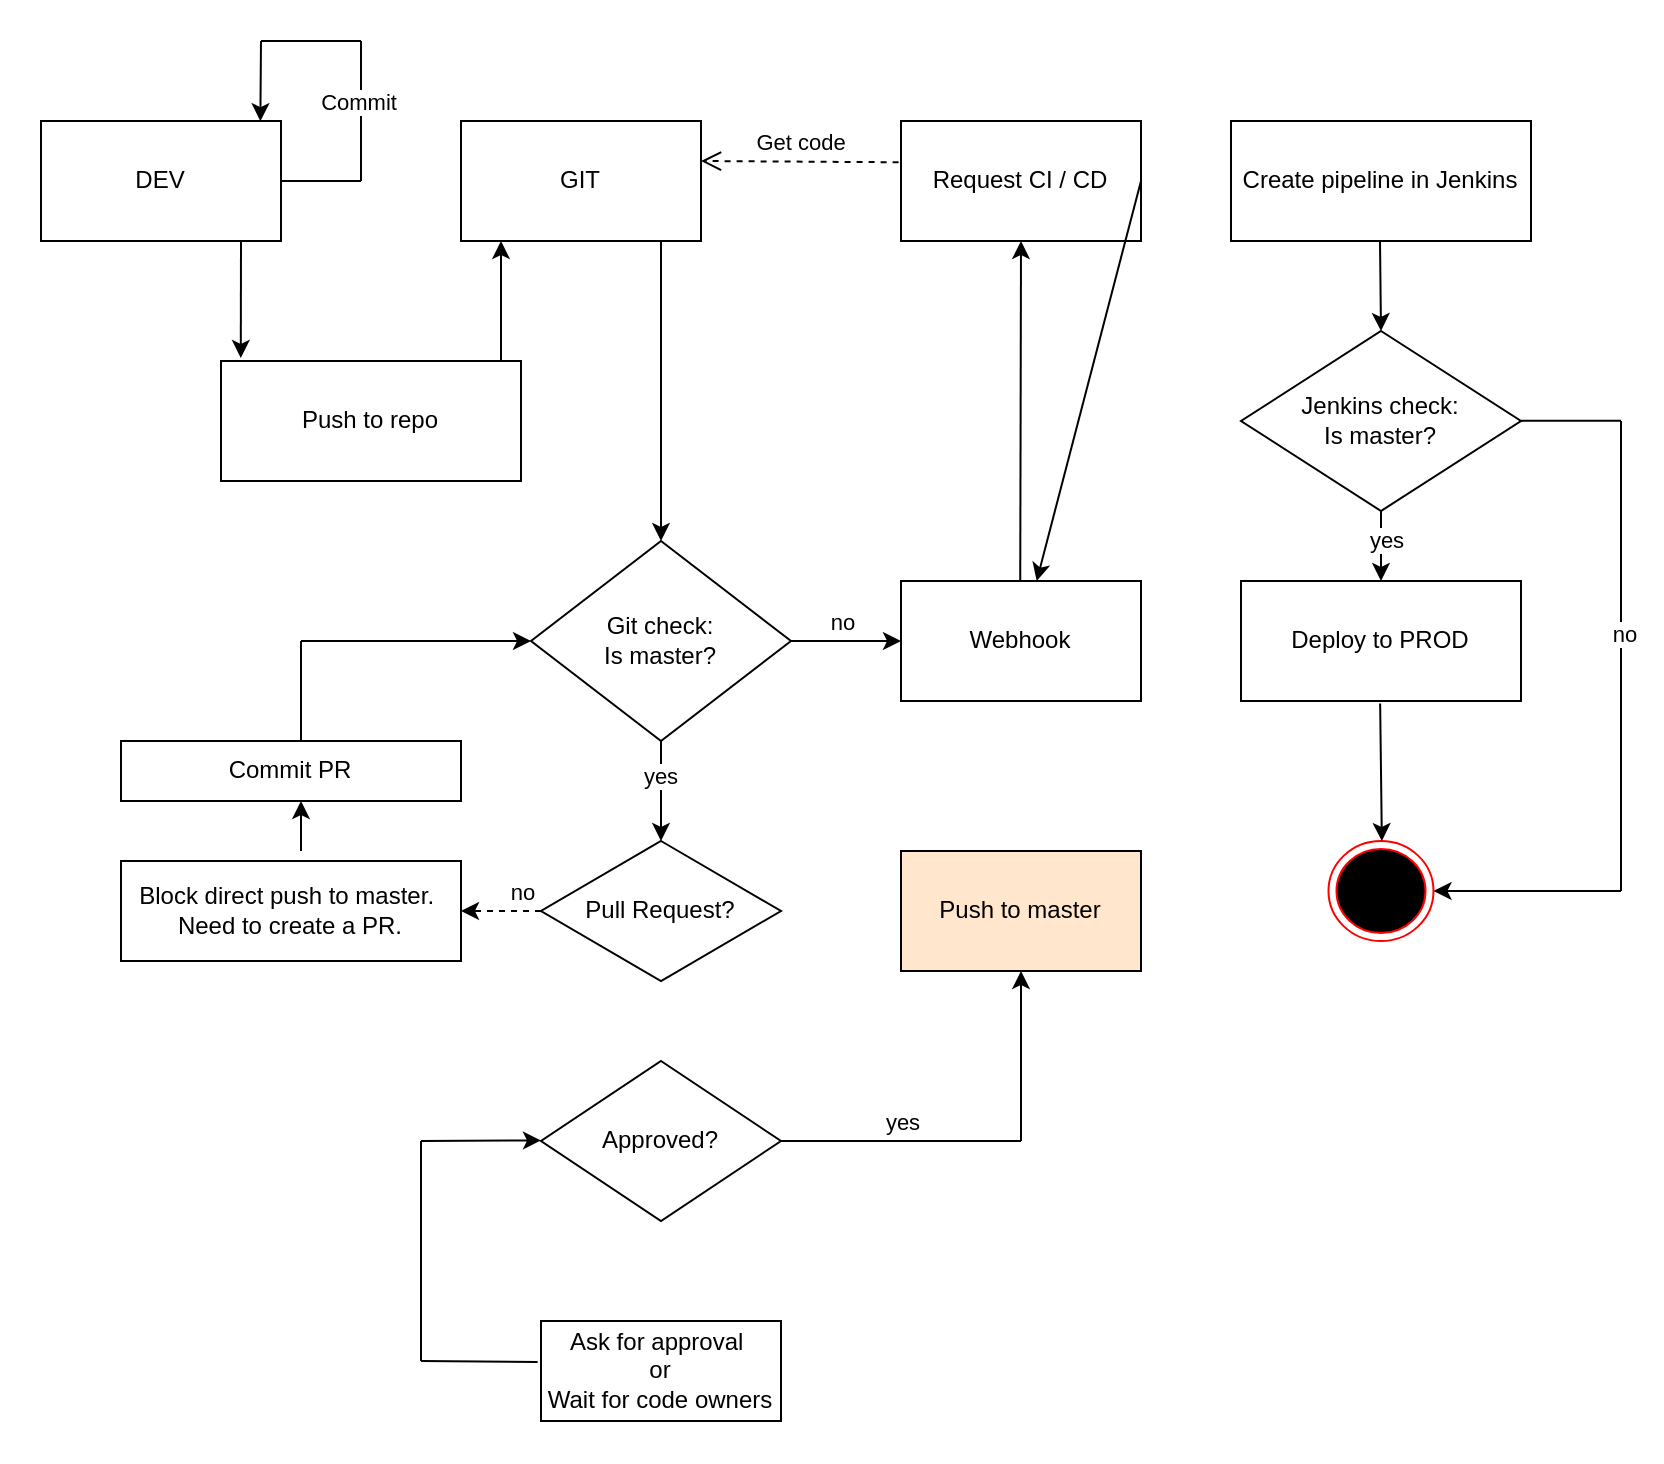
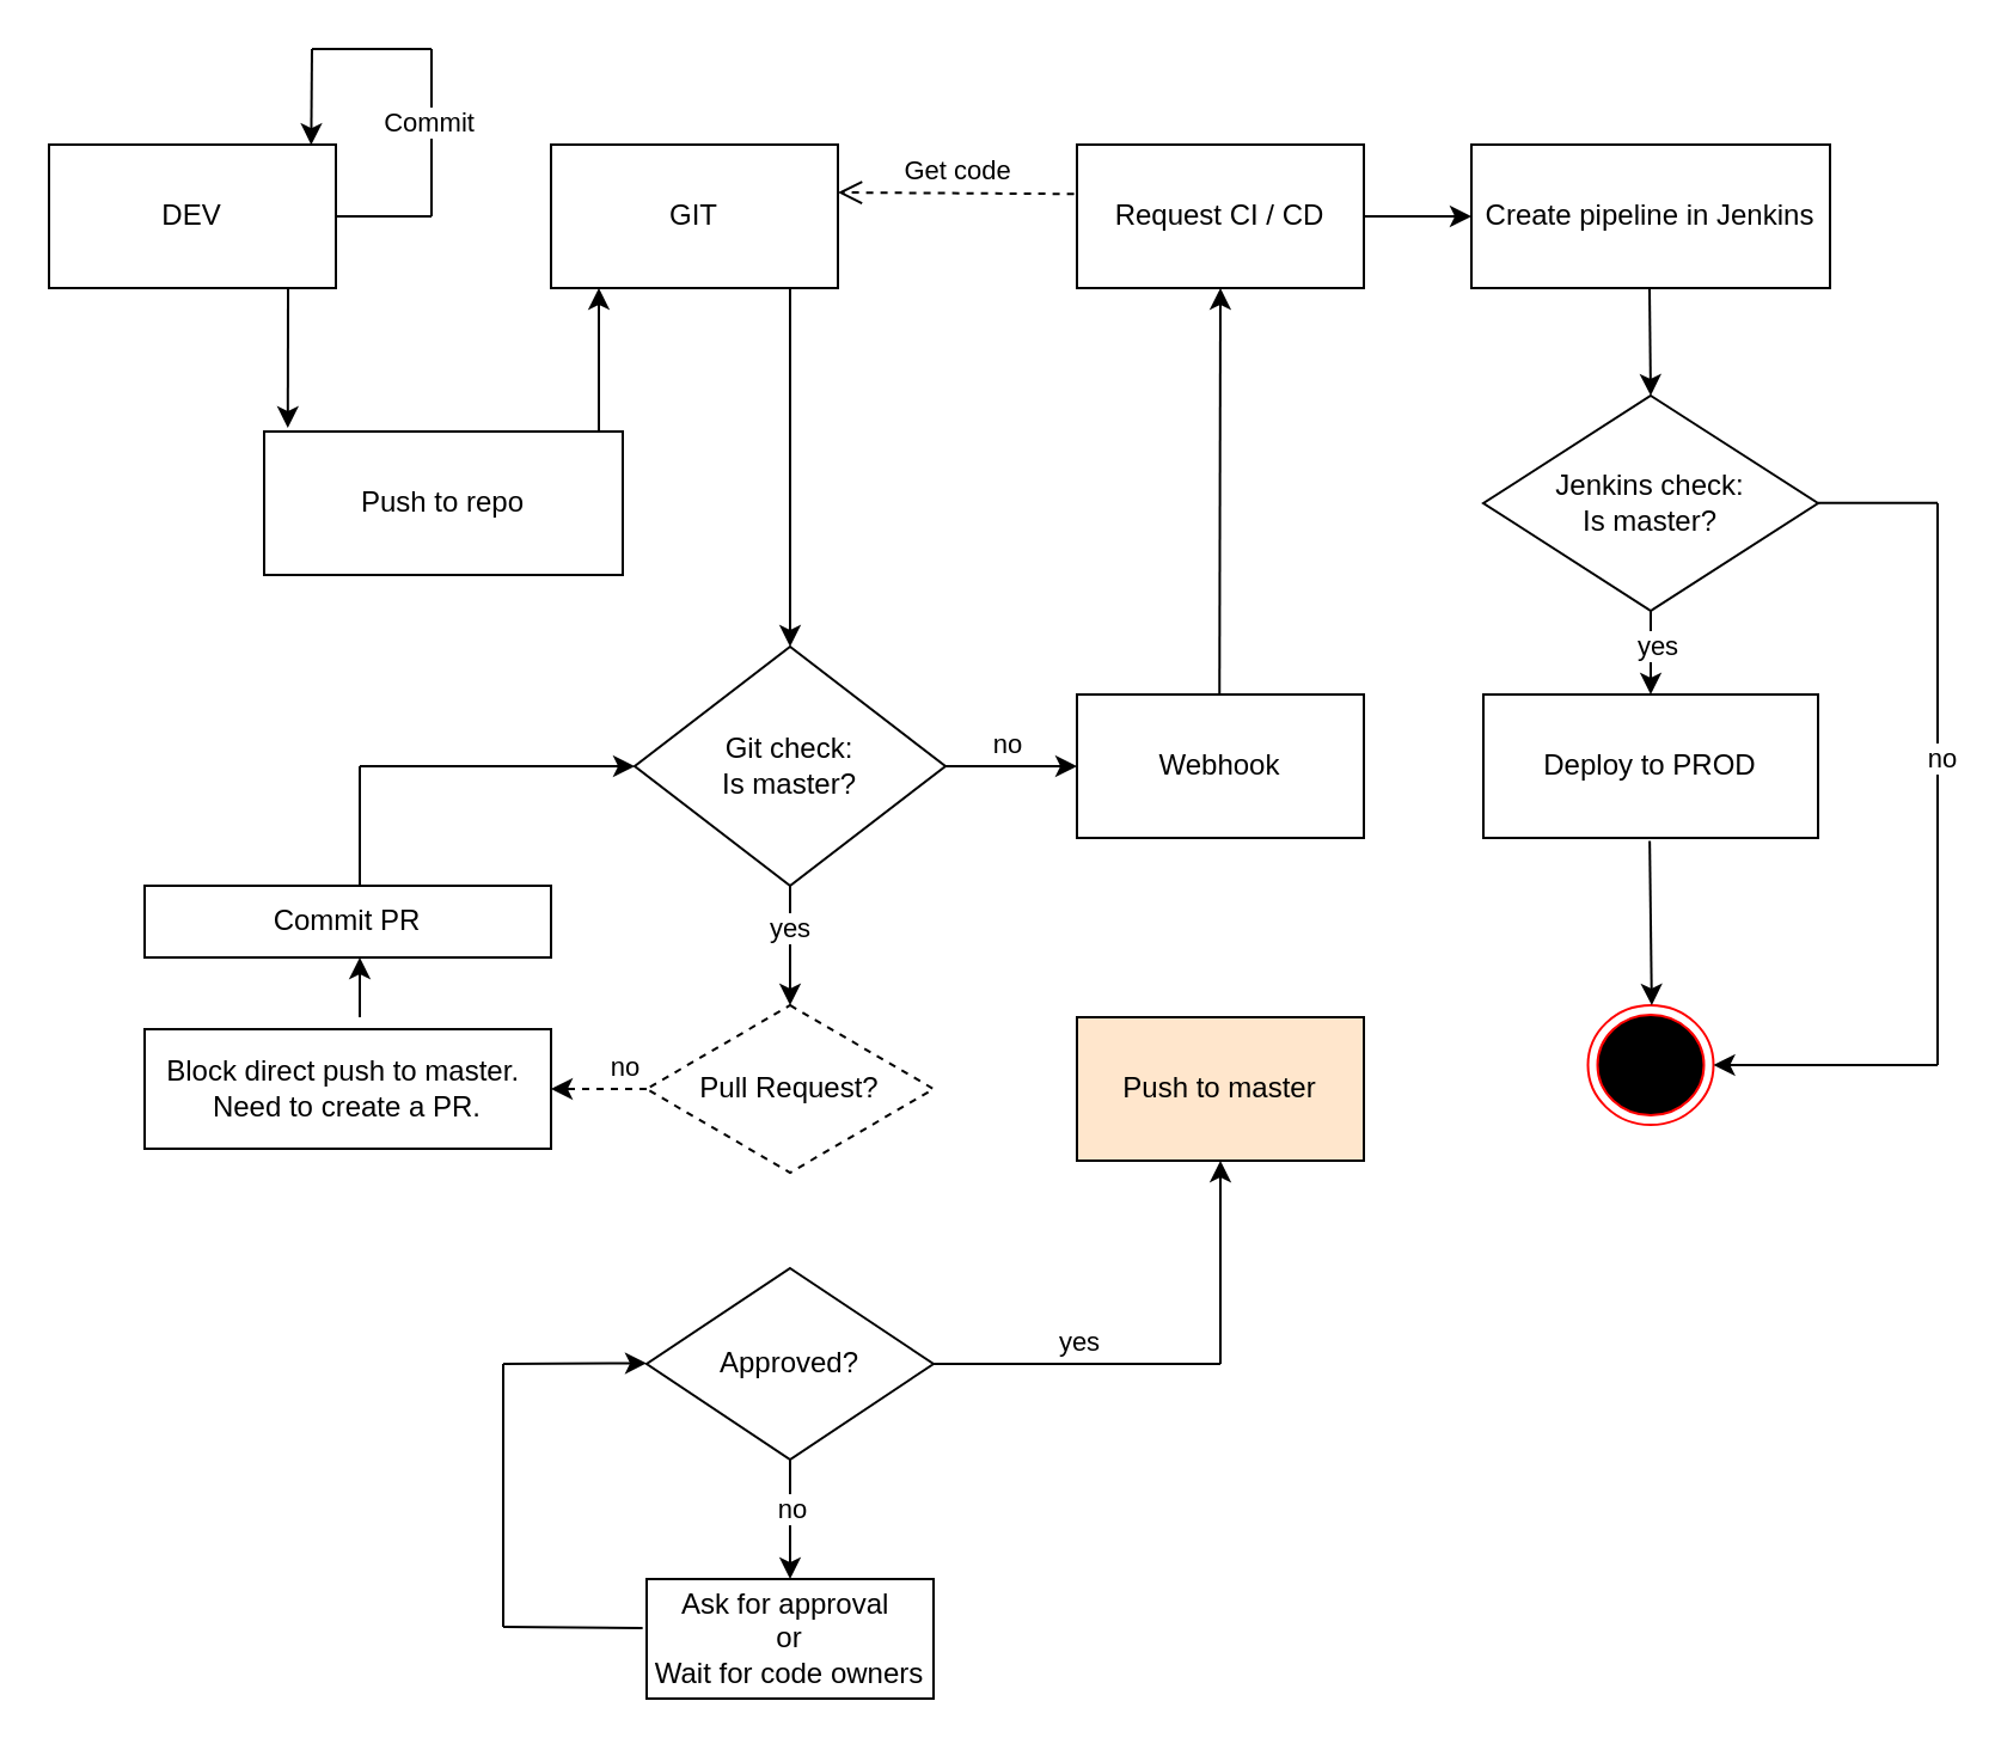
  <mxCell id="0" />
  <mxCell id="1" parent="0" />
  <mxCell id="2" value="Deploy to PROD" style="rounded=0;whiteSpace=wrap;html=1;" parent="1" vertex="1"><mxGeometry x="620" y="290" width="140" height="60" as="geometry" /></mxCell>
  <mxCell id="3" value="DEV" style="rounded=0;whiteSpace=wrap;html=1;" parent="1" vertex="1"><mxGeometry x="20" y="60" width="120" height="60" as="geometry" /></mxCell>
  <mxCell id="4" value="GIT" style="rounded=0;whiteSpace=wrap;html=1;" parent="1" vertex="1"><mxGeometry x="230" y="60" width="120" height="60" as="geometry" /></mxCell>
  <mxCell id="5" value="Request CI / CD" style="rounded=0;whiteSpace=wrap;html=1;" parent="1" vertex="1"><mxGeometry x="450" y="60" width="120" height="60" as="geometry" /></mxCell>
  <mxCell id="6" value="Jenkins check:&lt;br&gt;Is master?" style="rhombus;whiteSpace=wrap;html=1;" parent="1" vertex="1"><mxGeometry x="620" y="165" width="140" height="90" as="geometry" /></mxCell>
  <mxCell id="7" value="Webhook" style="rounded=0;whiteSpace=wrap;html=1;" parent="1" vertex="1"><mxGeometry x="450" y="290" width="120" height="60" as="geometry" /></mxCell>
  <mxCell id="8" value="Push to repo" style="rounded=0;whiteSpace=wrap;html=1;" parent="1" vertex="1"><mxGeometry x="110" y="180" width="150" height="60" as="geometry" /></mxCell>
  <mxCell id="9" value="Git check:&lt;br&gt;Is master?" style="rhombus;whiteSpace=wrap;html=1;" parent="1" vertex="1"><mxGeometry x="265" y="270" width="130" height="100" as="geometry" /></mxCell>
  <mxCell id="10" value="" style="edgeStyle=orthogonalEdgeStyle;rounded=0;orthogonalLoop=1;jettySize=auto;html=1;" parent="1" edge="1"><mxGeometry relative="1" as="geometry"><mxPoint x="150" y="425" as="sourcePoint" /><mxPoint x="150" y="400" as="targetPoint" /></mxGeometry></mxCell>
  <mxCell id="11" value="Block direct push to master.&amp;nbsp;&lt;br&gt;Need to create a PR." style="rounded=0;whiteSpace=wrap;html=1;" parent="1" vertex="1"><mxGeometry x="60" y="430" width="170" height="50" as="geometry" /></mxCell>
- <mxCell id="12" value="Pull Request?" style="rhombus;whiteSpace=wrap;html=1;" parent="1" vertex="1"><mxGeometry x="270" y="420" width="120" height="70" as="geometry" /></mxCell>
+ <mxCell id="12" value="Pull Request?" style="rhombus;whiteSpace=wrap;html=1;dashed=1;" parent="1" vertex="1"><mxGeometry x="270" y="420" width="120" height="70" as="geometry" /></mxCell>
  <mxCell id="13" value="Commit PR" style="rounded=0;whiteSpace=wrap;html=1;" parent="1" vertex="1"><mxGeometry x="60" y="370" width="170" height="30" as="geometry" /></mxCell>
  <mxCell id="14" value="Create pipeline in Jenkins" style="rounded=0;whiteSpace=wrap;html=1;" parent="1" vertex="1"><mxGeometry x="615" y="60" width="150" height="60" as="geometry" /></mxCell>
  <mxCell id="15" value="Approved?" style="rhombus;whiteSpace=wrap;html=1;" parent="1" vertex="1"><mxGeometry x="270" y="530" width="120" height="80" as="geometry" /></mxCell>
  <mxCell id="16" value="Ask for approval&amp;nbsp;&lt;br&gt;or&lt;br&gt;Wait for code owners" style="rounded=0;whiteSpace=wrap;html=1;" parent="1" vertex="1"><mxGeometry x="270" y="660" width="120" height="50" as="geometry" /></mxCell>
  <mxCell id="17" value="" style="endArrow=classic;html=1;rounded=0;entryX=0.5;entryY=0;entryDx=0;entryDy=0;" parent="1" target="9" edge="1"><mxGeometry width="50" height="50" relative="1" as="geometry"><mxPoint x="330" y="120" as="sourcePoint" /><mxPoint x="390" y="150" as="targetPoint" /></mxGeometry></mxCell>
  <mxCell id="18" value="" style="endArrow=classic;html=1;rounded=0;entryX=0.066;entryY=-0.025;entryDx=0;entryDy=0;entryPerimeter=0;" parent="1" target="8" edge="1"><mxGeometry width="50" height="50" relative="1" as="geometry"><mxPoint x="120" y="120" as="sourcePoint" /><mxPoint x="430" y="150" as="targetPoint" /></mxGeometry></mxCell>
  <mxCell id="19" value="" style="endArrow=classic;html=1;rounded=0;" parent="1" edge="1"><mxGeometry width="50" height="50" relative="1" as="geometry"><mxPoint x="250" y="180" as="sourcePoint" /><mxPoint x="250" y="120" as="targetPoint" /></mxGeometry></mxCell>
  <mxCell id="20" value="" style="endArrow=classic;html=1;rounded=0;entryX=0.5;entryY=1;entryDx=0;entryDy=0;exitX=0.364;exitY=0;exitDx=0;exitDy=0;exitPerimeter=0;" parent="1" target="5" edge="1"><mxGeometry width="50" height="50" relative="1" as="geometry"><mxPoint x="509.62" y="290" as="sourcePoint" /><mxPoint x="509.58" y="150" as="targetPoint" /></mxGeometry></mxCell>
  <mxCell id="21" value="Get code" style="html=1;verticalAlign=bottom;endArrow=open;dashed=1;endSize=8;curved=0;rounded=0;exitX=-0.01;exitY=0.344;exitDx=0;exitDy=0;exitPerimeter=0;" parent="1" source="5" edge="1"><mxGeometry relative="1" as="geometry"><mxPoint x="435" y="80" as="sourcePoint" /><mxPoint x="350" y="80" as="targetPoint" /></mxGeometry></mxCell>
  <mxCell id="22" value="" style="endArrow=classic;html=1;rounded=0;entryX=0.5;entryY=0;entryDx=0;entryDy=0;exitX=0.5;exitY=1;exitDx=0;exitDy=0;" parent="1" target="12" edge="1"><mxGeometry width="50" height="50" relative="1" as="geometry"><mxPoint x="330" y="370" as="sourcePoint" /><mxPoint x="355" y="350" as="targetPoint" /></mxGeometry></mxCell>
  <mxCell id="23" value="yes" style="edgeLabel;html=1;align=center;verticalAlign=middle;resizable=0;points=[];" parent="22" vertex="1" connectable="0"><mxGeometry x="-0.307" y="-1" relative="1" as="geometry"><mxPoint as="offset" /></mxGeometry></mxCell>
  <mxCell id="24" value="" style="endArrow=classic;html=1;rounded=0;exitX=0;exitY=0.5;exitDx=0;exitDy=0;entryX=1;entryY=0.5;entryDx=0;entryDy=0;dashed=1;" parent="1" source="12" target="11" edge="1"><mxGeometry width="50" height="50" relative="1" as="geometry"><mxPoint x="250" y="450" as="sourcePoint" /><mxPoint x="300" y="400" as="targetPoint" /></mxGeometry></mxCell>
  <mxCell id="25" value="no" style="edgeLabel;html=1;align=center;verticalAlign=middle;resizable=0;points=[];" parent="24" vertex="1" connectable="0"><mxGeometry x="-0.45" y="1" relative="1" as="geometry"><mxPoint x="1" y="-11" as="offset" /></mxGeometry></mxCell>
  <mxCell id="26" value="" style="endArrow=classic;html=1;rounded=0;entryX=0;entryY=0.5;entryDx=0;entryDy=0;" parent="1" edge="1"><mxGeometry width="50" height="50" relative="1" as="geometry"><mxPoint x="150" y="320" as="sourcePoint" /><mxPoint x="265" y="320" as="targetPoint" /></mxGeometry></mxCell>
  <mxCell id="27" value="" style="endArrow=none;html=1;rounded=0;" parent="1" edge="1"><mxGeometry width="50" height="50" relative="1" as="geometry"><mxPoint x="150" y="370" as="sourcePoint" /><mxPoint x="150" y="320" as="targetPoint" /></mxGeometry></mxCell>
+ <mxCell id="28" value="" style="endArrow=classic;html=1;rounded=0;exitX=0.5;exitY=1;exitDx=0;exitDy=0;entryX=0.5;entryY=0;entryDx=0;entryDy=0;" parent="1" source="15" target="16" edge="1"><mxGeometry width="50" height="50" relative="1" as="geometry"><mxPoint x="320" y="690" as="sourcePoint" /><mxPoint x="370" y="640" as="targetPoint" /></mxGeometry></mxCell>
+ <mxCell id="29" value="no" style="edgeLabel;html=1;align=center;verticalAlign=middle;resizable=0;points=[];" parent="28" vertex="1" connectable="0"><mxGeometry x="-0.331" y="3" relative="1" as="geometry"><mxPoint x="-3" y="3" as="offset" /></mxGeometry></mxCell>
  <mxCell id="30" value="" style="endArrow=classic;html=1;rounded=0;" parent="1" edge="1"><mxGeometry width="50" height="50" relative="1" as="geometry"><mxPoint x="210" y="570" as="sourcePoint" /><mxPoint x="270" y="569.71" as="targetPoint" /></mxGeometry></mxCell>
  <mxCell id="31" value="" style="endArrow=none;html=1;rounded=0;" parent="1" edge="1"><mxGeometry width="50" height="50" relative="1" as="geometry"><mxPoint x="210" y="680" as="sourcePoint" /><mxPoint x="210" y="570" as="targetPoint" /></mxGeometry></mxCell>
  <mxCell id="32" value="" style="endArrow=none;html=1;rounded=0;entryX=-0.014;entryY=0.409;entryDx=0;entryDy=0;entryPerimeter=0;" parent="1" target="16" edge="1"><mxGeometry width="50" height="50" relative="1" as="geometry"><mxPoint x="210" y="680" as="sourcePoint" /><mxPoint x="260" y="680" as="targetPoint" /></mxGeometry></mxCell>
  <mxCell id="33" value="" style="endArrow=classic;html=1;rounded=0;entryX=0;entryY=0.5;entryDx=0;entryDy=0;exitX=1;exitY=0.5;exitDx=0;exitDy=0;" parent="1" source="9" target="7" edge="1"><mxGeometry width="50" height="50" relative="1" as="geometry"><mxPoint x="360" y="290" as="sourcePoint" /><mxPoint x="410" y="240" as="targetPoint" /></mxGeometry></mxCell>
  <mxCell id="34" value="no" style="edgeLabel;html=1;align=center;verticalAlign=middle;resizable=0;points=[];" parent="33" vertex="1" connectable="0"><mxGeometry x="-0.179" y="3" relative="1" as="geometry"><mxPoint x="2" y="-7" as="offset" /></mxGeometry></mxCell>
  <mxCell id="35" value="" style="endArrow=none;html=1;rounded=0;exitX=1;exitY=0.5;exitDx=0;exitDy=0;" parent="1" source="15" edge="1"><mxGeometry width="50" height="50" relative="1" as="geometry"><mxPoint x="390" y="570" as="sourcePoint" /><mxPoint x="510" y="570" as="targetPoint" /></mxGeometry></mxCell>
  <mxCell id="36" value="yes" style="edgeLabel;html=1;align=center;verticalAlign=middle;resizable=0;points=[];" parent="35" vertex="1" connectable="0"><mxGeometry x="0.055" y="-1" relative="1" as="geometry"><mxPoint x="-3" y="-11" as="offset" /></mxGeometry></mxCell>
- <mxCell id="37" value="" style="endArrow=classic;html=1;rounded=0;exitX=1;exitY=0.5;exitDx=0;exitDy=0;" parent="1" source="5" target="7" edge="1"><mxGeometry width="50" height="50" relative="1" as="geometry"><mxPoint x="570" y="80" as="sourcePoint" /><mxPoint x="610" y="80" as="targetPoint" /></mxGeometry></mxCell>
+ <mxCell id="37" value="" style="endArrow=classic;html=1;rounded=0;entryX=0;entryY=0.5;entryDx=0;entryDy=0;exitX=1;exitY=0.5;exitDx=0;exitDy=0;" parent="1" source="5" target="14" edge="1"><mxGeometry width="50" height="50" relative="1" as="geometry"><mxPoint x="570" y="80" as="sourcePoint" /><mxPoint x="610" y="80" as="targetPoint" /></mxGeometry></mxCell>
  <mxCell id="38" value="" style="endArrow=classic;html=1;rounded=0;entryX=0.5;entryY=0;entryDx=0;entryDy=0;" parent="1" target="6" edge="1"><mxGeometry width="50" height="50" relative="1" as="geometry"><mxPoint x="689.5" y="120" as="sourcePoint" /><mxPoint x="690" y="160" as="targetPoint" /></mxGeometry></mxCell>
  <mxCell id="39" value="" style="ellipse;html=1;shape=endState;fillColor=#000000;strokeColor=#ff0000;" parent="1" vertex="1"><mxGeometry x="663.75" y="420" width="52.5" height="50" as="geometry" /></mxCell>
  <mxCell id="40" value="" style="endArrow=none;html=1;rounded=0;" parent="1" edge="1"><mxGeometry width="50" height="50" relative="1" as="geometry"><mxPoint x="810" y="209.86" as="sourcePoint" /><mxPoint x="770" y="209.86" as="targetPoint" /><Array as="points"><mxPoint x="760" y="209.86" /></Array></mxGeometry></mxCell>
  <mxCell id="41" value="" style="endArrow=none;html=1;rounded=0;" parent="1" edge="1"><mxGeometry width="50" height="50" relative="1" as="geometry"><mxPoint x="810" y="445" as="sourcePoint" /><mxPoint x="810" y="210" as="targetPoint" /></mxGeometry></mxCell>
  <mxCell id="42" value="no" style="edgeLabel;html=1;align=center;verticalAlign=middle;resizable=0;points=[];" parent="41" vertex="1" connectable="0"><mxGeometry x="0.094" relative="1" as="geometry"><mxPoint x="1" as="offset" /></mxGeometry></mxCell>
  <mxCell id="43" value="" style="endArrow=classic;html=1;rounded=0;entryX=0.5;entryY=0;entryDx=0;entryDy=0;exitX=0.467;exitY=1.02;exitDx=0;exitDy=0;exitPerimeter=0;" parent="1" edge="1"><mxGeometry width="50" height="50" relative="1" as="geometry"><mxPoint x="689.57" y="351.2" as="sourcePoint" /><mxPoint x="690.44" y="420" as="targetPoint" /></mxGeometry></mxCell>
  <mxCell id="44" value="" style="endArrow=classic;html=1;rounded=0;entryX=1;entryY=0.5;entryDx=0;entryDy=0;" parent="1" target="39" edge="1"><mxGeometry width="50" height="50" relative="1" as="geometry"><mxPoint x="810" y="445" as="sourcePoint" /><mxPoint x="720" y="445" as="targetPoint" /></mxGeometry></mxCell>
  <mxCell id="45" value="" style="endArrow=classic;html=1;rounded=0;entryX=0.5;entryY=0;entryDx=0;entryDy=0;exitX=0.5;exitY=1;exitDx=0;exitDy=0;" parent="1" source="6" target="2" edge="1"><mxGeometry width="50" height="50" relative="1" as="geometry"><mxPoint x="740" y="240" as="sourcePoint" /><mxPoint x="790" y="190" as="targetPoint" /></mxGeometry></mxCell>
  <mxCell id="46" value="yes" style="edgeLabel;html=1;align=center;verticalAlign=middle;resizable=0;points=[];" parent="45" vertex="1" connectable="0"><mxGeometry x="-0.229" y="2" relative="1" as="geometry"><mxPoint y="1" as="offset" /></mxGeometry></mxCell>
  <mxCell id="47" value="" style="endArrow=none;html=1;rounded=0;" parent="1" edge="1"><mxGeometry width="50" height="50" relative="1" as="geometry"><mxPoint x="140" y="90" as="sourcePoint" /><mxPoint x="180" y="90" as="targetPoint" /></mxGeometry></mxCell>
  <mxCell id="48" value="" style="endArrow=none;html=1;rounded=0;" parent="1" edge="1"><mxGeometry width="50" height="50" relative="1" as="geometry"><mxPoint x="180" y="90" as="sourcePoint" /><mxPoint x="180" y="20" as="targetPoint" /></mxGeometry></mxCell>
  <mxCell id="49" value="Commit" style="edgeLabel;html=1;align=center;verticalAlign=middle;resizable=0;points=[];" parent="48" vertex="1" connectable="0"><mxGeometry x="0.588" y="2" relative="1" as="geometry"><mxPoint y="16" as="offset" /></mxGeometry></mxCell>
  <mxCell id="50" value="" style="endArrow=none;html=1;rounded=0;" parent="1" edge="1"><mxGeometry width="50" height="50" relative="1" as="geometry"><mxPoint x="130" y="20" as="sourcePoint" /><mxPoint x="180" y="20" as="targetPoint" /></mxGeometry></mxCell>
  <mxCell id="51" value="" style="endArrow=classic;html=1;rounded=0;entryX=0.914;entryY=0.002;entryDx=0;entryDy=0;entryPerimeter=0;" parent="1" target="3" edge="1"><mxGeometry width="50" height="50" relative="1" as="geometry"><mxPoint x="130" y="20" as="sourcePoint" /><mxPoint x="190" y="110" as="targetPoint" /></mxGeometry></mxCell>
  <mxCell id="52" value="" style="endArrow=classic;html=1;rounded=0;entryX=0.5;entryY=1;entryDx=0;entryDy=0;" edge="1" parent="1" target="53"><mxGeometry width="50" height="50" relative="1" as="geometry"><mxPoint x="510" y="570" as="sourcePoint" /><mxPoint x="510" y="350" as="targetPoint" /></mxGeometry></mxCell>
  <mxCell id="53" value="Push to master" style="rounded=0;whiteSpace=wrap;html=1;fillColor=#ffe6cc;" vertex="1" parent="1"><mxGeometry x="450" y="425" width="120" height="60" as="geometry" /></mxCell>
